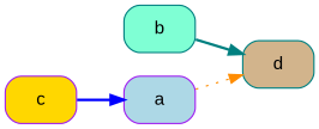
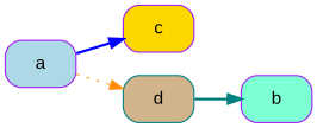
  digraph {
    rankdir=LR
    splines=true
    node [color=purple fontname=Arial fontsize=14 shape=box style="filled,rounded"]
    edge [style=bold]
    a [fillcolor=lightblue]
    c [fillcolor=gold]
    d [color=teal fillcolor=tan]
-   b [color=teal fillcolor=aquamarine]
-   c -> a [color=blue]
+   b [fillcolor=aquamarine]
+   a -> c [color=blue]
    a -> d [color=darkorange style=dotted]
-   b -> d [color=teal]
+   d -> b [color=teal]
  }
